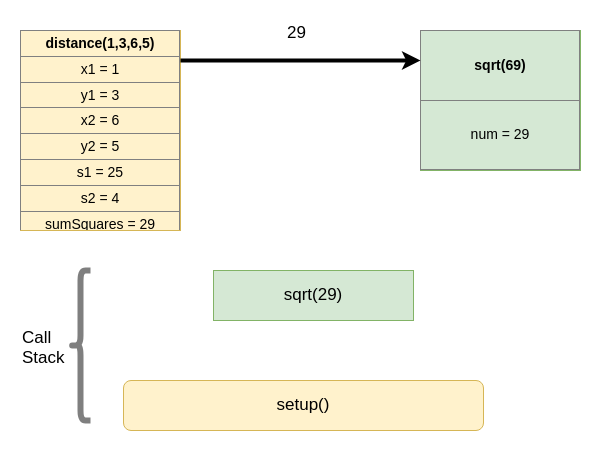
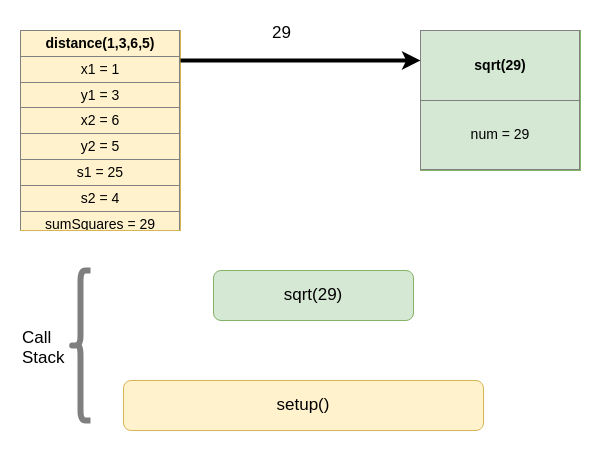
  <mxCell id="0" />
  <mxCell id="1" parent="0" />
- <mxCell id="2" value="&lt;table border=&quot;1&quot; width=&quot;100%&quot; cellpadding=&quot;4&quot; style=&quot;width: 100% ; height: 100% ; border-collapse: collapse ; font-size: 14px&quot;&gt;&lt;tbody style=&quot;font-size: 14px&quot;&gt;&lt;tr style=&quot;font-size: 14px&quot;&gt;&lt;th align=&quot;center&quot; style=&quot;font-size: 14px&quot;&gt;sqrt(69)&lt;/th&gt;&lt;/tr&gt;&lt;tr style=&quot;font-size: 14px&quot;&gt;&lt;td align=&quot;center&quot; style=&quot;font-size: 14px&quot;&gt;num = 29&lt;/td&gt;&lt;/tr&gt;&lt;/tbody&gt;&lt;/table&gt;" style="text;html=1;strokeColor=#82b366;fillColor=#d5e8d4;overflow=fill;fontSize=14;" parent="1" vertex="1"><mxGeometry x="420" y="30" width="160" height="140" as="geometry" /></mxCell>
- <mxCell id="3" value="sqrt(29)" style="whiteSpace=wrap;html=1;fillColor=#d5e8d4;strokeColor=#82b366;fontSize=17;rounded=0;" parent="1" vertex="1"><mxGeometry x="213" y="270" width="200" height="50" as="geometry" /></mxCell>
+ <mxCell id="2" value="&lt;table border=&quot;1&quot; width=&quot;100%&quot; cellpadding=&quot;4&quot; style=&quot;width: 100% ; height: 100% ; border-collapse: collapse ; font-size: 14px&quot;&gt;&lt;tbody style=&quot;font-size: 14px&quot;&gt;&lt;tr style=&quot;font-size: 14px&quot;&gt;&lt;th align=&quot;center&quot; style=&quot;font-size: 14px&quot;&gt;sqrt(29)&lt;/th&gt;&lt;/tr&gt;&lt;tr style=&quot;font-size: 14px&quot;&gt;&lt;td align=&quot;center&quot; style=&quot;font-size: 14px&quot;&gt;num = 29&lt;/td&gt;&lt;/tr&gt;&lt;/tbody&gt;&lt;/table&gt;" style="text;html=1;strokeColor=#82b366;fillColor=#d5e8d4;overflow=fill;fontSize=14;" parent="1" vertex="1"><mxGeometry x="420" y="30" width="160" height="140" as="geometry" /></mxCell>
+ <mxCell id="3" value="sqrt(29)" style="rounded=1;whiteSpace=wrap;html=1;fillColor=#d5e8d4;strokeColor=#82b366;fontSize=17;" parent="1" vertex="1"><mxGeometry x="213" y="270" width="200" height="50" as="geometry" /></mxCell>
  <mxCell id="4" value="&lt;table border=&quot;1&quot; width=&quot;100%&quot; cellpadding=&quot;4&quot; style=&quot;width: 100% ; height: 100% ; border-collapse: collapse ; font-size: 14px&quot;&gt;&lt;tbody style=&quot;font-size: 14px&quot;&gt;&lt;tr style=&quot;font-size: 14px&quot;&gt;&lt;th style=&quot;font-size: 14px&quot;&gt;&lt;b style=&quot;font-size: 14px&quot;&gt;distance(1,3,6,5)&lt;/b&gt;&lt;/th&gt;&lt;/tr&gt;&lt;tr style=&quot;font-size: 14px&quot;&gt;&lt;td style=&quot;font-size: 14px&quot;&gt;x1 = 1&lt;/td&gt;&lt;/tr&gt;&lt;tr style=&quot;font-size: 14px&quot;&gt;&lt;td style=&quot;font-size: 14px&quot;&gt;&lt;span style=&quot;font-size: 14px&quot;&gt;y1 = 3&lt;/span&gt;&lt;br style=&quot;font-size: 14px&quot;&gt;&lt;/td&gt;&lt;/tr&gt;&lt;tr style=&quot;font-size: 14px&quot;&gt;&lt;td style=&quot;font-size: 14px&quot;&gt;x2 = 6&lt;/td&gt;&lt;/tr&gt;&lt;tr style=&quot;font-size: 14px&quot;&gt;&lt;td style=&quot;font-size: 14px&quot;&gt;y2 = 5&lt;/td&gt;&lt;/tr&gt;&lt;tr&gt;&lt;td&gt;s1 = 25&lt;/td&gt;&lt;/tr&gt;&lt;tr&gt;&lt;td&gt;s2 = 4&lt;/td&gt;&lt;/tr&gt;&lt;tr&gt;&lt;td&gt;sumSquares = 29&lt;/td&gt;&lt;/tr&gt;&lt;/tbody&gt;&lt;/table&gt;" style="text;html=1;strokeColor=#d6b656;fillColor=#fff2cc;overflow=fill;fontSize=14;align=center;" parent="1" vertex="1"><mxGeometry x="20" y="30" width="160" height="200" as="geometry" /></mxCell>
  <mxCell id="5" value="" style="endArrow=classic;html=1;strokeWidth=4;fontSize=17;" parent="1" edge="1"><mxGeometry width="50" height="50" relative="1" as="geometry"><mxPoint x="180" y="60" as="sourcePoint" /><mxPoint x="420" y="60" as="targetPoint" /></mxGeometry></mxCell>
  <mxCell id="6" value="setup()" style="rounded=1;whiteSpace=wrap;html=1;fillColor=#fff2cc;strokeColor=#d6b656;fontSize=17;" parent="1" vertex="1"><mxGeometry x="123" y="380" width="360" height="50" as="geometry" /></mxCell>
- <mxCell id="7" value="29" style="text;html=1;resizable=0;points=[];autosize=1;align=left;verticalAlign=top;spacingTop=-4;fontSize=17;" parent="1" vertex="1"><mxGeometry x="285" y="20" width="30" height="20" as="geometry" /></mxCell>
+ <mxCell id="7" value="29" style="text;html=1;resizable=0;points=[];autosize=1;align=left;verticalAlign=top;spacingTop=-4;fontSize=17;" parent="1" vertex="1"><mxGeometry x="270" y="20" width="30" height="20" as="geometry" /></mxCell>
  <mxCell id="8" value="" style="shape=curlyBracket;whiteSpace=wrap;html=1;rounded=1;fontSize=17;opacity=50;align=center;fontStyle=1;strokeWidth=6;" parent="1" vertex="1"><mxGeometry x="70" y="270" width="20" height="150" as="geometry" /></mxCell>
  <mxCell id="9" value="Call &lt;br&gt;Stack" style="text;html=1;resizable=0;points=[];autosize=1;align=left;verticalAlign=top;spacingTop=-4;fontSize=17;" parent="1" vertex="1"><mxGeometry x="20" y="325" width="60" height="40" as="geometry" /></mxCell>
